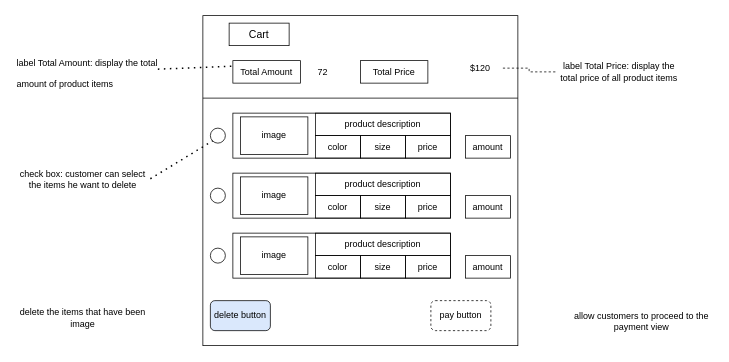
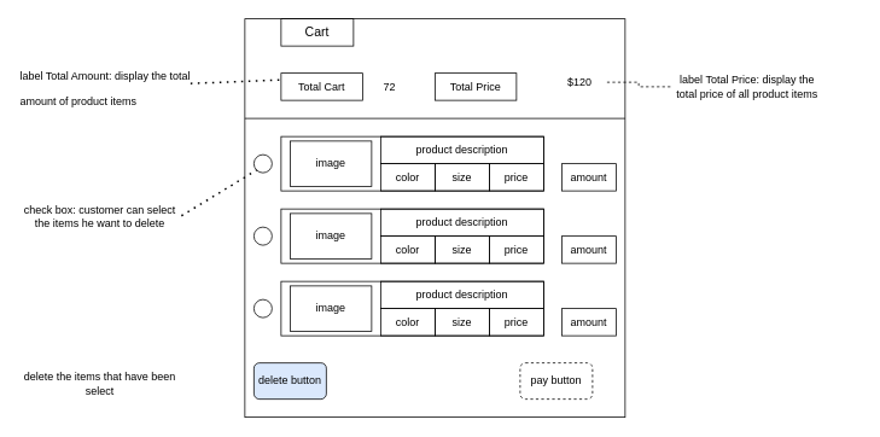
  <mxCell id="0" />
  <mxCell id="1" parent="0" />
  <mxCell id="2" value="" style="rounded=0;whiteSpace=wrap;html=1;" vertex="1" parent="1"><mxGeometry x="270" y="20" width="420" height="440" as="geometry" /></mxCell>
- <mxCell id="3" value="&lt;font style=&quot;font-size: 14px;&quot;&gt;Cart&lt;/font&gt;" style="text;html=1;align=center;verticalAlign=middle;whiteSpace=wrap;rounded=0;strokeColor=default;" vertex="1" parent="1"><mxGeometry x="305" y="30" width="80" height="30" as="geometry" /></mxCell>
- <mxCell id="4" value="Total Amount" style="text;html=1;align=center;verticalAlign=middle;whiteSpace=wrap;rounded=0;strokeColor=default;" vertex="1" parent="1"><mxGeometry x="310" y="80" width="90" height="30" as="geometry" /></mxCell>
+ <mxCell id="3" value="&lt;font style=&quot;font-size: 14px;&quot;&gt;Cart&lt;/font&gt;" style="text;html=1;align=center;verticalAlign=middle;whiteSpace=wrap;rounded=0;strokeColor=default;" vertex="1" parent="1"><mxGeometry x="310" y="20" width="80" height="30" as="geometry" /></mxCell>
+ <mxCell id="4" value="Total Cart" style="text;html=1;align=center;verticalAlign=middle;whiteSpace=wrap;rounded=0;strokeColor=default;" vertex="1" parent="1"><mxGeometry x="310" y="80" width="90" height="30" as="geometry" /></mxCell>
  <mxCell id="5" value="Total Price" style="text;html=1;align=center;verticalAlign=middle;whiteSpace=wrap;rounded=0;strokeColor=default;" vertex="1" parent="1"><mxGeometry x="480" y="80" width="90" height="30" as="geometry" /></mxCell>
  <mxCell id="6" value="" style="endArrow=none;html=1;rounded=0;exitX=0;exitY=0.25;exitDx=0;exitDy=0;entryX=1;entryY=0.25;entryDx=0;entryDy=0;" edge="1" parent="1" source="2" target="2"><mxGeometry width="50" height="50" relative="1" as="geometry"><mxPoint x="550" y="260" as="sourcePoint" /><mxPoint x="600" y="210" as="targetPoint" /></mxGeometry></mxCell>
  <mxCell id="7" value="" style="rounded=0;whiteSpace=wrap;html=1;" vertex="1" parent="1"><mxGeometry x="310" y="150" width="290" height="60" as="geometry" /></mxCell>
  <mxCell id="8" value="product description" style="text;html=1;align=center;verticalAlign=middle;whiteSpace=wrap;rounded=0;strokeColor=default;" vertex="1" parent="1"><mxGeometry x="420" y="150" width="180" height="30" as="geometry" /></mxCell>
  <mxCell id="9" value="image" style="rounded=0;whiteSpace=wrap;html=1;" vertex="1" parent="1"><mxGeometry x="320" y="155" width="90" height="50" as="geometry" /></mxCell>
  <mxCell id="10" value="color" style="text;html=1;align=center;verticalAlign=middle;whiteSpace=wrap;rounded=0;strokeColor=default;" vertex="1" parent="1"><mxGeometry x="420" y="180" width="60" height="30" as="geometry" /></mxCell>
  <mxCell id="11" value="72" style="text;html=1;align=center;verticalAlign=middle;whiteSpace=wrap;rounded=0;" vertex="1" parent="1"><mxGeometry x="400" y="80" width="60" height="30" as="geometry" /></mxCell>
  <mxCell id="12" value="$120" style="text;html=1;align=center;verticalAlign=middle;whiteSpace=wrap;rounded=0;" vertex="1" parent="1"><mxGeometry x="610" y="75" width="60" height="30" as="geometry" /></mxCell>
  <mxCell id="13" value="size" style="text;html=1;align=center;verticalAlign=middle;whiteSpace=wrap;rounded=0;strokeColor=default;" vertex="1" parent="1"><mxGeometry x="480" y="180" width="60" height="30" as="geometry" /></mxCell>
  <mxCell id="14" value="amount" style="text;html=1;align=center;verticalAlign=middle;whiteSpace=wrap;rounded=0;strokeColor=default;" vertex="1" parent="1"><mxGeometry x="620" y="180" width="60" height="30" as="geometry" /></mxCell>
  <mxCell id="15" value="price" style="text;html=1;align=center;verticalAlign=middle;whiteSpace=wrap;rounded=0;strokeColor=default;" vertex="1" parent="1"><mxGeometry x="540" y="180" width="60" height="30" as="geometry" /></mxCell>
  <mxCell id="16" value="" style="rounded=0;whiteSpace=wrap;html=1;" vertex="1" parent="1"><mxGeometry x="310" y="230" width="290" height="60" as="geometry" /></mxCell>
  <mxCell id="17" value="product description" style="text;html=1;align=center;verticalAlign=middle;whiteSpace=wrap;rounded=0;strokeColor=default;" vertex="1" parent="1"><mxGeometry x="420" y="230" width="180" height="30" as="geometry" /></mxCell>
  <mxCell id="18" value="image" style="rounded=0;whiteSpace=wrap;html=1;" vertex="1" parent="1"><mxGeometry x="320" y="235" width="90" height="50" as="geometry" /></mxCell>
  <mxCell id="19" value="color" style="text;html=1;align=center;verticalAlign=middle;whiteSpace=wrap;rounded=0;strokeColor=default;" vertex="1" parent="1"><mxGeometry x="420" y="260" width="60" height="30" as="geometry" /></mxCell>
  <mxCell id="20" value="size" style="text;html=1;align=center;verticalAlign=middle;whiteSpace=wrap;rounded=0;strokeColor=default;" vertex="1" parent="1"><mxGeometry x="480" y="260" width="60" height="30" as="geometry" /></mxCell>
  <mxCell id="21" value="amount" style="text;html=1;align=center;verticalAlign=middle;whiteSpace=wrap;rounded=0;strokeColor=default;" vertex="1" parent="1"><mxGeometry x="620" y="260" width="60" height="30" as="geometry" /></mxCell>
  <mxCell id="22" value="price" style="text;html=1;align=center;verticalAlign=middle;whiteSpace=wrap;rounded=0;strokeColor=default;" vertex="1" parent="1"><mxGeometry x="540" y="260" width="60" height="30" as="geometry" /></mxCell>
  <mxCell id="23" value="" style="rounded=0;whiteSpace=wrap;html=1;" vertex="1" parent="1"><mxGeometry x="310" y="310" width="290" height="60" as="geometry" /></mxCell>
  <mxCell id="24" value="product description" style="text;html=1;align=center;verticalAlign=middle;whiteSpace=wrap;rounded=0;strokeColor=default;" vertex="1" parent="1"><mxGeometry x="420" y="310" width="180" height="30" as="geometry" /></mxCell>
  <mxCell id="25" value="image" style="rounded=0;whiteSpace=wrap;html=1;" vertex="1" parent="1"><mxGeometry x="320" y="315" width="90" height="50" as="geometry" /></mxCell>
  <mxCell id="26" value="color" style="text;html=1;align=center;verticalAlign=middle;whiteSpace=wrap;rounded=0;strokeColor=default;" vertex="1" parent="1"><mxGeometry x="420" y="340" width="60" height="30" as="geometry" /></mxCell>
  <mxCell id="27" value="size" style="text;html=1;align=center;verticalAlign=middle;whiteSpace=wrap;rounded=0;strokeColor=default;" vertex="1" parent="1"><mxGeometry x="480" y="340" width="60" height="30" as="geometry" /></mxCell>
  <mxCell id="28" value="amount" style="text;html=1;align=center;verticalAlign=middle;whiteSpace=wrap;rounded=0;strokeColor=default;" vertex="1" parent="1"><mxGeometry x="620" y="340" width="60" height="30" as="geometry" /></mxCell>
  <mxCell id="29" value="price" style="text;html=1;align=center;verticalAlign=middle;whiteSpace=wrap;rounded=0;strokeColor=default;" vertex="1" parent="1"><mxGeometry x="540" y="340" width="60" height="30" as="geometry" /></mxCell>
  <mxCell id="30" value="" style="ellipse;whiteSpace=wrap;html=1;aspect=fixed;" vertex="1" parent="1"><mxGeometry x="280" y="170" width="20" height="20" as="geometry" /></mxCell>
  <mxCell id="31" value="" style="ellipse;whiteSpace=wrap;html=1;aspect=fixed;" vertex="1" parent="1"><mxGeometry x="280" y="250" width="20" height="20" as="geometry" /></mxCell>
  <mxCell id="32" value="" style="ellipse;whiteSpace=wrap;html=1;aspect=fixed;" vertex="1" parent="1"><mxGeometry x="280" y="330" width="20" height="20" as="geometry" /></mxCell>
  <mxCell id="33" value="delete button" style="rounded=1;whiteSpace=wrap;html=1;fillColor=#dae8fc;" vertex="1" parent="1"><mxGeometry x="280" y="400" width="80" height="40" as="geometry" /></mxCell>
  <mxCell id="34" value="pay button" style="rounded=1;whiteSpace=wrap;html=1;dashed=1;" vertex="1" parent="1"><mxGeometry x="574" y="400" width="80" height="40" as="geometry" /></mxCell>
  <mxCell id="35" value="&lt;h1 style=&quot;margin-top: 0px;&quot;&gt;&lt;span style=&quot;background-color: initial; font-size: 12px; font-weight: normal;&quot;&gt;label Total Amount: display the total amount of product items&lt;/span&gt;&lt;br&gt;&lt;/h1&gt;&lt;div&gt;&lt;span style=&quot;background-color: initial;&quot;&gt;&lt;br&gt;&lt;/span&gt;&lt;/div&gt;&lt;div&gt;&lt;br&gt;&lt;/div&gt;" style="text;html=1;whiteSpace=wrap;overflow=hidden;rounded=0;" vertex="1" parent="1"><mxGeometry x="20" y="57.5" width="190" height="75" as="geometry" /></mxCell>
  <mxCell id="36" value="" style="endArrow=none;dashed=1;html=1;dashPattern=1 3;strokeWidth=2;rounded=0;entryX=0;entryY=0.25;entryDx=0;entryDy=0;" edge="1" parent="1" source="35" target="4"><mxGeometry width="50" height="50" relative="1" as="geometry"><mxPoint x="390" y="260" as="sourcePoint" /><mxPoint x="440" y="210" as="targetPoint" /></mxGeometry></mxCell>
  <mxCell id="37" style="edgeStyle=orthogonalEdgeStyle;rounded=0;orthogonalLoop=1;jettySize=auto;html=1;endArrow=none;endFill=0;dashed=1;" edge="1" parent="1" source="38" target="12"><mxGeometry relative="1" as="geometry" /></mxCell>
  <mxCell id="38" value="&lt;span style=&quot;text-align: left;&quot;&gt;label Total Price: display the total price of all product items&lt;/span&gt;" style="text;html=1;align=center;verticalAlign=middle;whiteSpace=wrap;rounded=0;" vertex="1" parent="1"><mxGeometry x="740" y="80" width="170" height="30" as="geometry" /></mxCell>
  <mxCell id="39" value="check box: customer can select the items he want to delete" style="text;html=1;align=center;verticalAlign=middle;whiteSpace=wrap;rounded=0;" vertex="1" parent="1"><mxGeometry x="20" y="225" width="180" height="25" as="geometry" /></mxCell>
  <mxCell id="40" value="" style="endArrow=none;dashed=1;html=1;dashPattern=1 3;strokeWidth=2;rounded=0;entryX=0;entryY=1;entryDx=0;entryDy=0;exitX=1;exitY=0.5;exitDx=0;exitDy=0;" edge="1" parent="1" source="39" target="30"><mxGeometry width="50" height="50" relative="1" as="geometry"><mxPoint x="400" y="300" as="sourcePoint" /><mxPoint x="450" y="250" as="targetPoint" /></mxGeometry></mxCell>
- <mxCell id="41" value="delete the items that have been image" style="text;html=1;align=center;verticalAlign=middle;whiteSpace=wrap;rounded=0;" vertex="1" parent="1"><mxGeometry x="20" y="405" width="180" height="35" as="geometry" /></mxCell>
- <mxCell id="42" value="allow customers to proceed to the payment view" style="text;html=1;align=center;verticalAlign=middle;whiteSpace=wrap;rounded=0;" vertex="1" parent="1"><mxGeometry x="760" y="405" width="190" height="45" as="geometry" /></mxCell>
+ <mxCell id="41" value="delete the items that have been select" style="text;html=1;align=center;verticalAlign=middle;whiteSpace=wrap;rounded=0;" vertex="1" parent="1"><mxGeometry x="20" y="405" width="180" height="35" as="geometry" /></mxCell>
